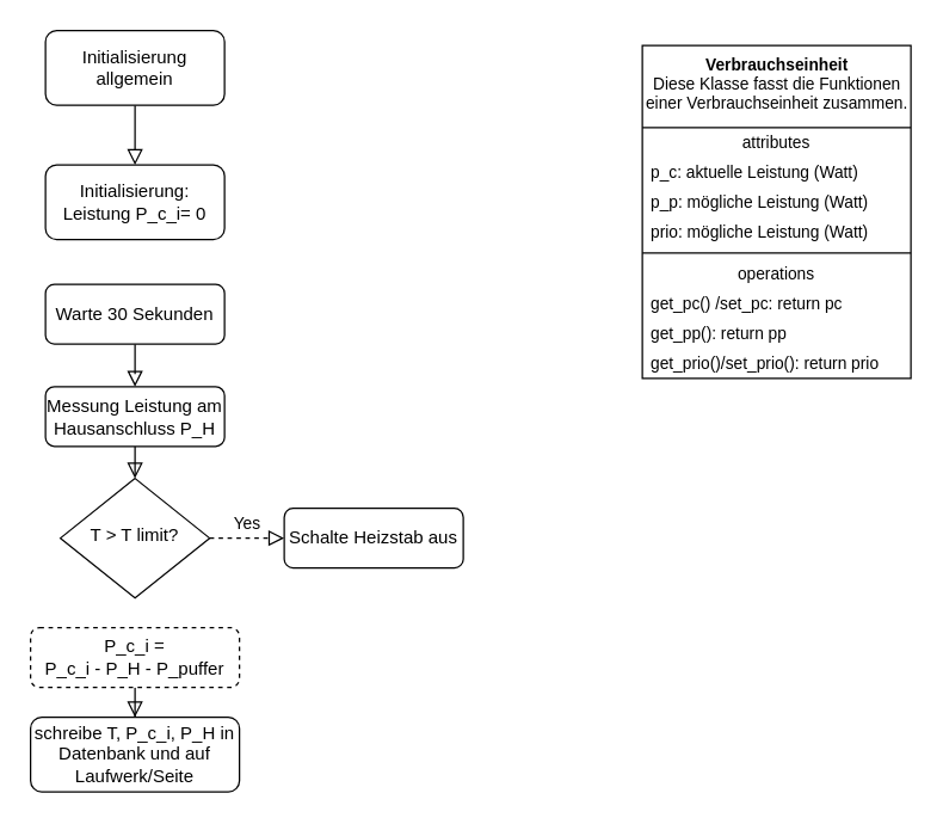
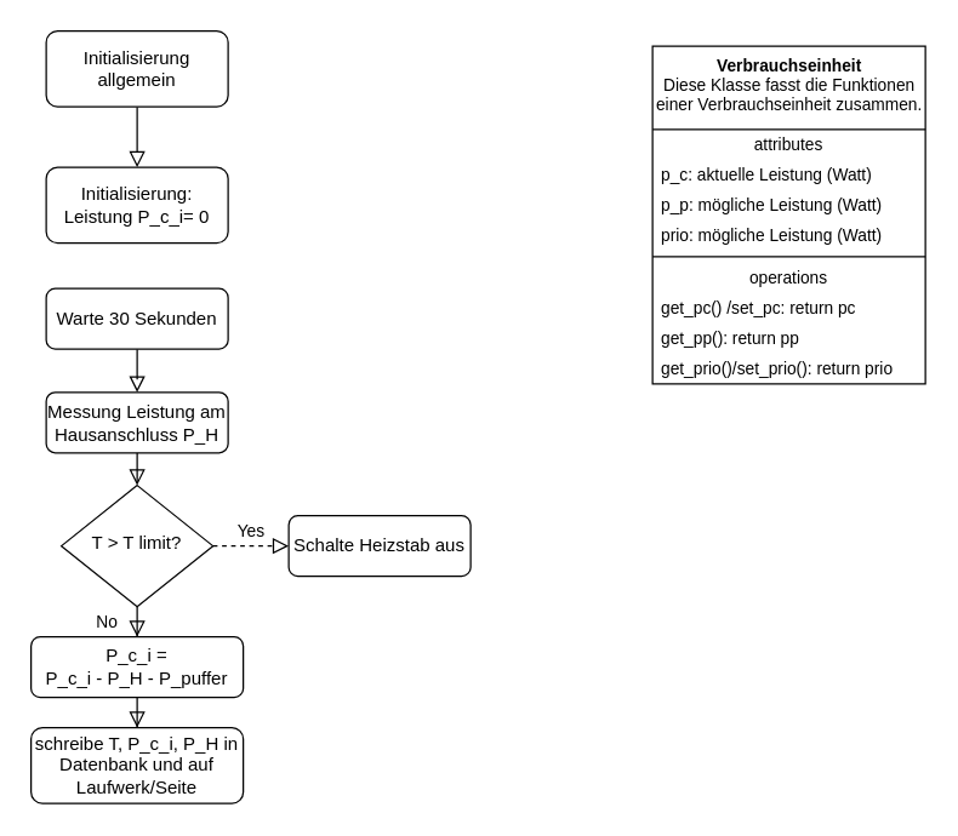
  <mxCell id="0" />
  <mxCell id="1" parent="0" />
  <mxCell id="2" value="" style="rounded=0;html=1;jettySize=auto;orthogonalLoop=1;fontSize=11;endArrow=block;endFill=0;endSize=8;strokeWidth=1;shadow=0;labelBackgroundColor=none;edgeStyle=orthogonalEdgeStyle;" parent="1" source="3" target="6" edge="1"><mxGeometry relative="1" as="geometry" /></mxCell>
  <mxCell id="3" value="Messung Leistung am Hausanschluss P_H" style="rounded=1;whiteSpace=wrap;html=1;fontSize=12;glass=0;strokeWidth=1;shadow=0;" parent="1" vertex="1"><mxGeometry x="30" y="258.5" width="120" height="40" as="geometry" /></mxCell>
+ <mxCell id="4" value="No" style="rounded=0;html=1;jettySize=auto;orthogonalLoop=1;fontSize=11;endArrow=block;endFill=0;endSize=8;strokeWidth=1;shadow=0;labelBackgroundColor=none;edgeStyle=orthogonalEdgeStyle;entryX=0.5;entryY=0;entryDx=0;entryDy=0;" parent="1" source="6" target="9" edge="1"><mxGeometry x="0.668" y="-20" relative="1" as="geometry"><mxPoint as="offset" /><mxPoint x="90" y="440" as="targetPoint" /></mxGeometry></mxCell>
  <mxCell id="5" value="Yes" style="edgeStyle=orthogonalEdgeStyle;rounded=0;html=1;jettySize=auto;orthogonalLoop=1;fontSize=11;endArrow=block;endFill=0;endSize=8;strokeWidth=1;shadow=0;labelBackgroundColor=none;dashed=1;" parent="1" source="6" target="7" edge="1"><mxGeometry y="10" relative="1" as="geometry"><mxPoint as="offset" /></mxGeometry></mxCell>
  <mxCell id="6" value="T &amp;gt; T limit?" style="rhombus;whiteSpace=wrap;html=1;shadow=0;fontFamily=Helvetica;fontSize=12;align=center;strokeWidth=1;spacing=6;spacingTop=-4;" parent="1" vertex="1"><mxGeometry x="40" y="320" width="100" height="80" as="geometry" /></mxCell>
  <mxCell id="7" value="Schalte Heizstab aus" style="rounded=1;whiteSpace=wrap;html=1;fontSize=12;glass=0;strokeWidth=1;shadow=0;" parent="1" vertex="1"><mxGeometry x="190" y="340" width="120" height="40" as="geometry" /></mxCell>
  <mxCell id="8" value="" style="edgeStyle=orthogonalEdgeStyle;shape=connector;rounded=0;orthogonalLoop=1;jettySize=auto;html=1;shadow=0;labelBackgroundColor=none;strokeColor=default;strokeWidth=1;fontFamily=Helvetica;fontSize=11;fontColor=default;endArrow=block;endFill=0;endSize=8;" edge="1" parent="1" source="9" target="23"><mxGeometry relative="1" as="geometry" /></mxCell>
- <mxCell id="9" value="&lt;div&gt;P_c_i = &lt;br&gt;&lt;/div&gt;&lt;div&gt;P_c_i - P_H - P_puffer&lt;/div&gt;" style="rounded=1;whiteSpace=wrap;html=1;fontSize=12;glass=0;strokeWidth=1;shadow=0;dashed=1;" parent="1" vertex="1"><mxGeometry x="20" y="420" width="140" height="40" as="geometry" /></mxCell>
+ <mxCell id="9" value="&lt;div&gt;P_c_i = &lt;br&gt;&lt;/div&gt;&lt;div&gt;P_c_i - P_H - P_puffer&lt;/div&gt;" style="rounded=1;whiteSpace=wrap;html=1;fontSize=12;glass=0;strokeWidth=1;shadow=0;" parent="1" vertex="1"><mxGeometry x="20" y="420" width="140" height="40" as="geometry" /></mxCell>
  <mxCell id="10" value="&lt;div&gt;Initialisierung: &lt;br&gt;&lt;/div&gt;&lt;div&gt;Leistung P_c_i= 0&lt;br&gt;&lt;/div&gt;" style="rounded=1;whiteSpace=wrap;html=1;fontSize=12;glass=0;strokeWidth=1;shadow=0;" vertex="1" parent="1"><mxGeometry x="30" y="110" width="120" height="50" as="geometry" /></mxCell>
  <mxCell id="11" value="" style="edgeStyle=orthogonalEdgeStyle;shape=connector;rounded=0;orthogonalLoop=1;jettySize=auto;html=1;shadow=0;labelBackgroundColor=none;strokeColor=default;strokeWidth=1;fontFamily=Helvetica;fontSize=11;fontColor=default;endArrow=block;endFill=0;endSize=8;" edge="1" parent="1" source="12" target="3"><mxGeometry relative="1" as="geometry" /></mxCell>
  <mxCell id="12" value="Warte 30 Sekunden" style="rounded=1;whiteSpace=wrap;html=1;fontSize=12;glass=0;strokeWidth=1;shadow=0;" vertex="1" parent="1"><mxGeometry x="30" y="190" width="120" height="40" as="geometry" /></mxCell>
  <mxCell id="13" value="&lt;b&gt;Verbrauchseinheit&lt;/b&gt;&lt;br&gt;&lt;div&gt;Diese Klasse fasst die Funktionen &lt;br&gt;&lt;/div&gt;&lt;div&gt;einer Verbrauchseinheit zusammen.&lt;/div&gt;" style="swimlane;fontStyle=0;align=center;verticalAlign=top;childLayout=stackLayout;horizontal=1;startSize=55;horizontalStack=0;resizeParent=1;resizeParentMax=0;resizeLast=0;collapsible=0;marginBottom=0;html=1;fontFamily=Helvetica;fontSize=11;fontColor=default;fillColor=none;" vertex="1" parent="1"><mxGeometry x="430" y="30" width="180" height="223" as="geometry" /></mxCell>
  <mxCell id="14" value="attributes" style="text;html=1;strokeColor=none;fillColor=none;align=center;verticalAlign=middle;spacingLeft=4;spacingRight=4;overflow=hidden;rotatable=0;points=[[0,0.5],[1,0.5]];portConstraint=eastwest;fontFamily=Helvetica;fontSize=11;fontColor=default;" vertex="1" parent="13"><mxGeometry y="55" width="180" height="20" as="geometry" /></mxCell>
  <mxCell id="15" value="&lt;div&gt;p_c: aktuelle Leistung (Watt)&lt;br&gt;&lt;/div&gt;" style="text;html=1;strokeColor=none;fillColor=none;align=left;verticalAlign=middle;spacingLeft=4;spacingRight=4;overflow=hidden;rotatable=0;points=[[0,0.5],[1,0.5]];portConstraint=eastwest;fontFamily=Helvetica;fontSize=11;fontColor=default;" vertex="1" parent="13"><mxGeometry y="75" width="180" height="20" as="geometry" /></mxCell>
  <mxCell id="16" value="&lt;div&gt;p_p: mögliche Leistung (Watt)&lt;br&gt;&lt;/div&gt;" style="text;html=1;strokeColor=none;fillColor=none;align=left;verticalAlign=middle;spacingLeft=4;spacingRight=4;overflow=hidden;rotatable=0;points=[[0,0.5],[1,0.5]];portConstraint=eastwest;fontFamily=Helvetica;fontSize=11;fontColor=default;" vertex="1" parent="13"><mxGeometry y="95" width="180" height="20" as="geometry" /></mxCell>
  <mxCell id="17" value="&lt;div&gt;prio: mögliche Leistung (Watt)&lt;br&gt;&lt;/div&gt;" style="text;html=1;strokeColor=none;fillColor=none;align=left;verticalAlign=middle;spacingLeft=4;spacingRight=4;overflow=hidden;rotatable=0;points=[[0,0.5],[1,0.5]];portConstraint=eastwest;fontFamily=Helvetica;fontSize=11;fontColor=default;" vertex="1" parent="13"><mxGeometry y="115" width="180" height="20" as="geometry" /></mxCell>
  <mxCell id="18" value="" style="line;strokeWidth=1;fillColor=none;align=left;verticalAlign=middle;spacingTop=-1;spacingLeft=3;spacingRight=3;rotatable=0;labelPosition=right;points=[];portConstraint=eastwest;fontFamily=Helvetica;fontSize=11;fontColor=default;" vertex="1" parent="13"><mxGeometry y="135" width="180" height="8" as="geometry" /></mxCell>
  <mxCell id="19" value="operations" style="text;html=1;strokeColor=none;fillColor=none;align=center;verticalAlign=middle;spacingLeft=4;spacingRight=4;overflow=hidden;rotatable=0;points=[[0,0.5],[1,0.5]];portConstraint=eastwest;fontFamily=Helvetica;fontSize=11;fontColor=default;" vertex="1" parent="13"><mxGeometry y="143" width="180" height="20" as="geometry" /></mxCell>
  <mxCell id="20" value="&lt;div&gt;get_pc() /set_pc: return pc&lt;/div&gt;" style="text;html=1;strokeColor=none;fillColor=none;align=left;verticalAlign=middle;spacingLeft=4;spacingRight=4;overflow=hidden;rotatable=0;points=[[0,0.5],[1,0.5]];portConstraint=eastwest;fontFamily=Helvetica;fontSize=11;fontColor=default;" vertex="1" parent="13"><mxGeometry y="163" width="180" height="20" as="geometry" /></mxCell>
  <mxCell id="21" value="&lt;div&gt;get_pp(): return pp&lt;/div&gt;" style="text;html=1;strokeColor=none;fillColor=none;align=left;verticalAlign=middle;spacingLeft=4;spacingRight=4;overflow=hidden;rotatable=0;points=[[0,0.5],[1,0.5]];portConstraint=eastwest;fontFamily=Helvetica;fontSize=11;fontColor=default;" vertex="1" parent="13"><mxGeometry y="183" width="180" height="20" as="geometry" /></mxCell>
  <mxCell id="22" value="&lt;div&gt;get_prio()/set_prio(): return prio&lt;/div&gt;" style="text;html=1;strokeColor=none;fillColor=none;align=left;verticalAlign=middle;spacingLeft=4;spacingRight=4;overflow=hidden;rotatable=0;points=[[0,0.5],[1,0.5]];portConstraint=eastwest;fontFamily=Helvetica;fontSize=11;fontColor=default;" vertex="1" parent="13"><mxGeometry y="203" width="180" height="20" as="geometry" /></mxCell>
  <mxCell id="23" value="schreibe T, P_c_i, P_H in Datenbank und auf Laufwerk/Seite" style="rounded=1;whiteSpace=wrap;html=1;fontSize=12;glass=0;strokeWidth=1;shadow=0;" vertex="1" parent="1"><mxGeometry x="20" y="480" width="140" height="50" as="geometry" /></mxCell>
  <mxCell id="24" style="edgeStyle=orthogonalEdgeStyle;shape=connector;rounded=0;orthogonalLoop=1;jettySize=auto;html=1;shadow=0;labelBackgroundColor=none;strokeColor=default;strokeWidth=1;fontFamily=Helvetica;fontSize=11;fontColor=default;endArrow=block;endFill=0;endSize=8;" edge="1" parent="1" source="25" target="10"><mxGeometry relative="1" as="geometry" /></mxCell>
  <mxCell id="25" value="Initialisierung allgemein" style="rounded=1;whiteSpace=wrap;html=1;fontSize=12;glass=0;strokeWidth=1;shadow=0;" vertex="1" parent="1"><mxGeometry x="30" y="20" width="120" height="50" as="geometry" /></mxCell>
